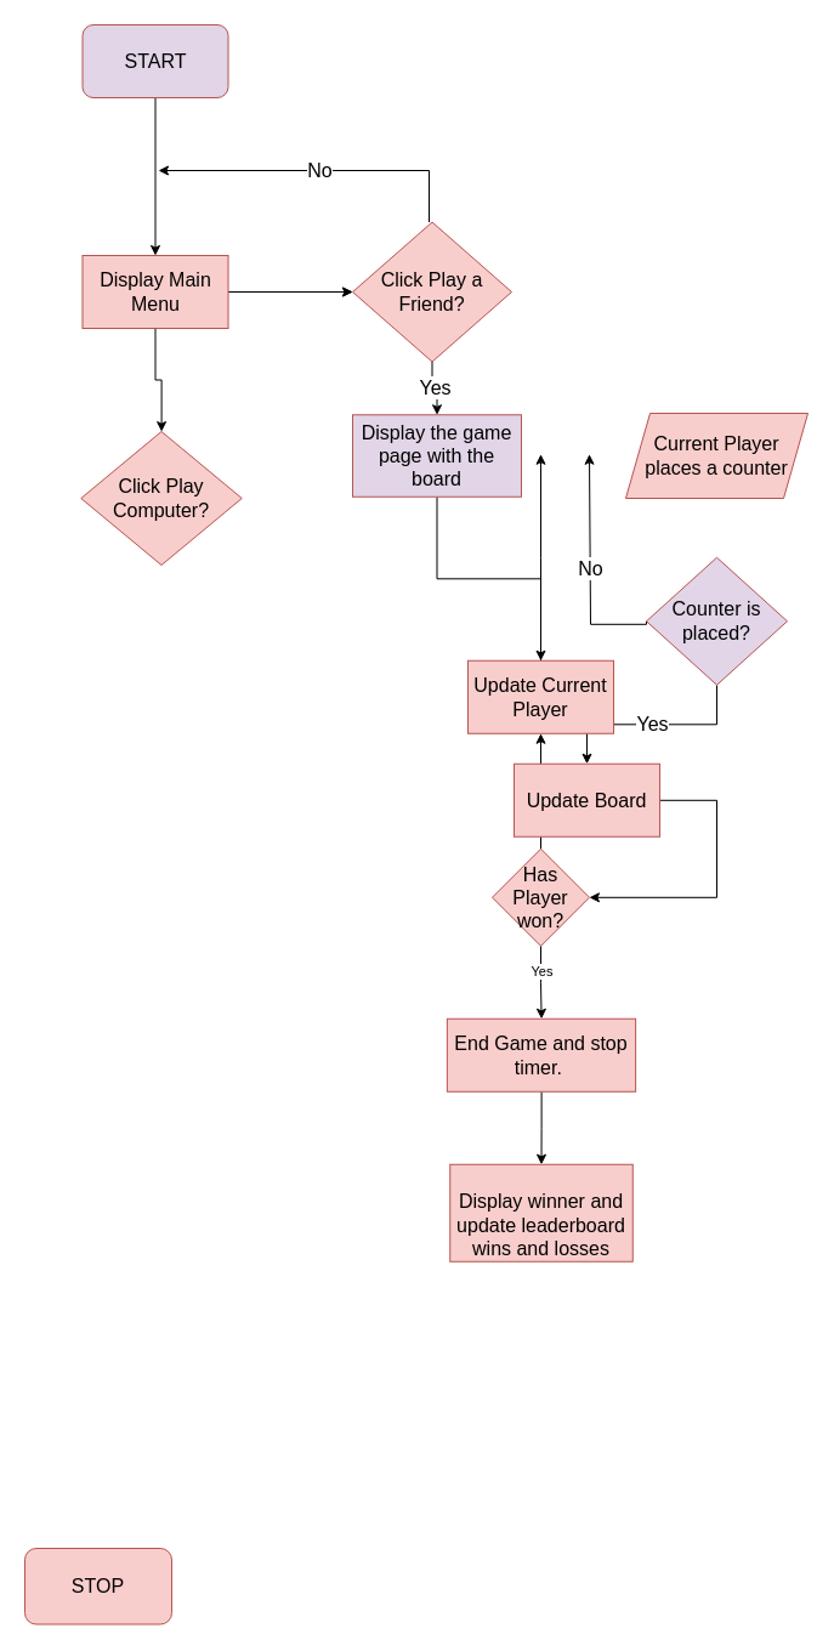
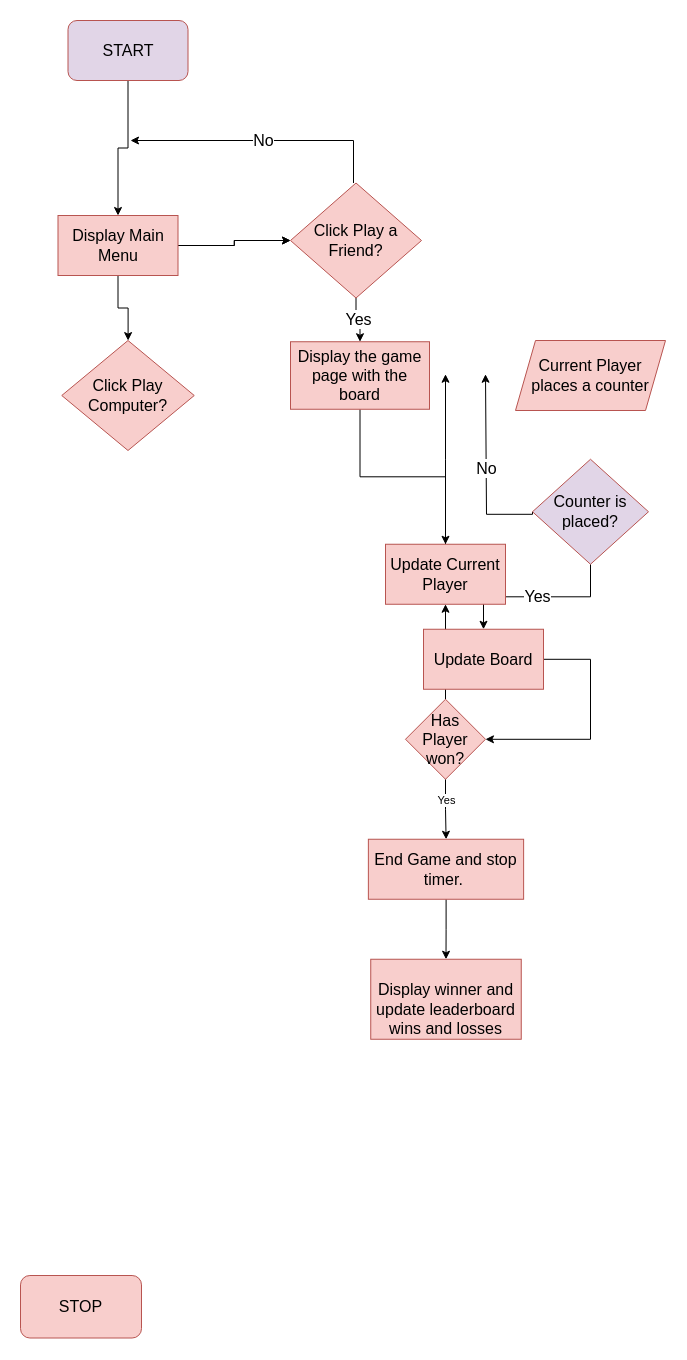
  <mxCell id="0" />
  <mxCell id="1" parent="0" />
  <mxCell id="2" value="" style="edgeStyle=orthogonalEdgeStyle;rounded=0;orthogonalLoop=1;jettySize=auto;html=1;exitX=0.5;exitY=1;exitDx=0;exitDy=0;" edge="1" parent="1" source="27" target="6"><mxGeometry relative="1" as="geometry"><mxPoint x="127.5" y="140" as="sourcePoint" /></mxGeometry></mxCell>
  <mxCell id="3" value="" style="edgeStyle=orthogonalEdgeStyle;rounded=0;orthogonalLoop=1;jettySize=auto;html=1;" edge="1" parent="1" source="6" target="9"><mxGeometry relative="1" as="geometry" /></mxCell>
  <mxCell id="4" value="" style="edgeStyle=orthogonalEdgeStyle;rounded=0;orthogonalLoop=1;jettySize=auto;html=1;" edge="1" parent="1" source="6" target="9"><mxGeometry relative="1" as="geometry" /></mxCell>
  <mxCell id="5" value="" style="edgeStyle=orthogonalEdgeStyle;rounded=0;orthogonalLoop=1;jettySize=auto;html=1;" edge="1" parent="1" source="6" target="29"><mxGeometry relative="1" as="geometry" /></mxCell>
- <mxCell id="6" value="Display Main Menu" style="whiteSpace=wrap;html=1;fillColor=#f8cecc;strokeColor=#b85450;fontSize=16;" vertex="1" parent="1"><mxGeometry x="67.5" y="210" width="120" height="60" as="geometry" /></mxCell>
+ <mxCell id="6" value="Display Main Menu" style="whiteSpace=wrap;html=1;fillColor=#f8cecc;strokeColor=#b85450;fontSize=16;" vertex="1" parent="1"><mxGeometry x="57.5" y="215" width="120" height="60" as="geometry" /></mxCell>
  <mxCell id="7" value="Yes" style="edgeStyle=orthogonalEdgeStyle;rounded=0;orthogonalLoop=1;jettySize=auto;html=1;fontSize=16;" edge="1" parent="1" source="9" target="11"><mxGeometry relative="1" as="geometry" /></mxCell>
  <mxCell id="8" value="No" style="edgeStyle=orthogonalEdgeStyle;rounded=0;orthogonalLoop=1;jettySize=auto;html=1;exitX=0.5;exitY=0;exitDx=0;exitDy=0;fontSize=16;" edge="1" parent="1"><mxGeometry relative="1" as="geometry"><mxPoint x="130" y="140" as="targetPoint" /><mxPoint x="353" y="182.5" as="sourcePoint" /><Array as="points"><mxPoint x="353" y="140" /></Array></mxGeometry></mxCell>
  <mxCell id="9" value="Click Play a Friend?" style="rhombus;whiteSpace=wrap;html=1;fillColor=#f8cecc;strokeColor=#b85450;fontSize=16;" vertex="1" parent="1"><mxGeometry x="290" y="182.5" width="131" height="115" as="geometry" /></mxCell>
  <mxCell id="10" value="" style="edgeStyle=orthogonalEdgeStyle;rounded=0;orthogonalLoop=1;jettySize=auto;html=1;" edge="1" parent="1" source="11" target="21"><mxGeometry relative="1" as="geometry" /></mxCell>
- <mxCell id="11" value="Display the game page with the board" style="whiteSpace=wrap;html=1;fillColor=#e1d5e7;strokeColor=#b85450;fontSize=16;" vertex="1" parent="1"><mxGeometry x="290" y="341.25" width="139" height="67.5" as="geometry" /></mxCell>
+ <mxCell id="11" value="Display the game page with the board" style="whiteSpace=wrap;html=1;fillColor=#f8cecc;strokeColor=#b85450;fontSize=16;" vertex="1" parent="1"><mxGeometry x="290" y="341.25" width="139" height="67.5" as="geometry" /></mxCell>
  <mxCell id="12" value="Current Player places a counter" style="shape=parallelogram;perimeter=parallelogramPerimeter;whiteSpace=wrap;html=1;fixedSize=1;fillColor=#f8cecc;strokeColor=#b85450;fontSize=16;" vertex="1" parent="1"><mxGeometry x="515" y="340" width="150" height="70" as="geometry" /></mxCell>
  <mxCell id="13" value="No" style="edgeStyle=orthogonalEdgeStyle;rounded=0;orthogonalLoop=1;jettySize=auto;html=1;exitX=0;exitY=0.5;exitDx=0;exitDy=0;fontSize=16;" edge="1" parent="1" source="15"><mxGeometry relative="1" as="geometry"><mxPoint x="485" y="373.75" as="targetPoint" /><mxPoint x="520" y="513.75" as="sourcePoint" /><Array as="points"><mxPoint x="486" y="513.75" /></Array></mxGeometry></mxCell>
  <mxCell id="14" value="Yes" style="edgeStyle=orthogonalEdgeStyle;rounded=0;orthogonalLoop=1;jettySize=auto;html=1;fontSize=16;" edge="1" parent="1" source="15" target="23"><mxGeometry x="-0.005" relative="1" as="geometry"><mxPoint as="offset" /></mxGeometry></mxCell>
  <mxCell id="15" value="Counter is placed?" style="rhombus;whiteSpace=wrap;html=1;fillColor=#e1d5e7;strokeColor=#b85450;fontSize=16;" vertex="1" parent="1"><mxGeometry x="532" y="458.75" width="116" height="105" as="geometry" /></mxCell>
  <mxCell id="16" value="No" style="edgeStyle=orthogonalEdgeStyle;rounded=0;orthogonalLoop=1;jettySize=auto;html=1;fontSize=16;" edge="1" parent="1" source="19" target="21"><mxGeometry relative="1" as="geometry" /></mxCell>
  <mxCell id="17" value="" style="edgeStyle=orthogonalEdgeStyle;rounded=0;orthogonalLoop=1;jettySize=auto;html=1;fontSize=16;" edge="1" parent="1" source="19" target="25"><mxGeometry relative="1" as="geometry" /></mxCell>
  <mxCell id="18" value="Yes" style="edgeLabel;html=1;align=center;verticalAlign=middle;resizable=0;points=[];" connectable="0" vertex="1" parent="17"><mxGeometry x="-0.614" y="3" relative="1" as="geometry"><mxPoint x="-3" y="9" as="offset" /></mxGeometry></mxCell>
  <mxCell id="19" value="Has Player won?" style="rhombus;whiteSpace=wrap;html=1;fillColor=#f8cecc;strokeColor=#b85450;fontSize=16;" vertex="1" parent="1"><mxGeometry x="405" y="698.75" width="80" height="80" as="geometry" /></mxCell>
  <mxCell id="20" style="edgeStyle=orthogonalEdgeStyle;rounded=0;orthogonalLoop=1;jettySize=auto;html=1;" edge="1" parent="1" source="21"><mxGeometry relative="1" as="geometry"><mxPoint x="445" y="373.75" as="targetPoint" /></mxGeometry></mxCell>
  <mxCell id="21" value="Update Current Player" style="whiteSpace=wrap;html=1;fillColor=#f8cecc;strokeColor=#b85450;fontSize=16;" vertex="1" parent="1"><mxGeometry x="385" y="543.75" width="120" height="60" as="geometry" /></mxCell>
  <mxCell id="22" style="edgeStyle=orthogonalEdgeStyle;rounded=0;orthogonalLoop=1;jettySize=auto;html=1;" edge="1" parent="1" source="23" target="19"><mxGeometry relative="1" as="geometry"><Array as="points"><mxPoint x="590" y="738.75" /></Array></mxGeometry></mxCell>
  <mxCell id="23" value="Update Board" style="whiteSpace=wrap;html=1;fillColor=#f8cecc;strokeColor=#b85450;fontSize=16;" vertex="1" parent="1"><mxGeometry x="423" y="628.75" width="120" height="60" as="geometry" /></mxCell>
  <mxCell id="24" value="" style="edgeStyle=orthogonalEdgeStyle;rounded=0;orthogonalLoop=1;jettySize=auto;html=1;" edge="1" parent="1" source="25" target="28"><mxGeometry relative="1" as="geometry" /></mxCell>
  <mxCell id="25" value="End Game and stop timer.&amp;nbsp;" style="whiteSpace=wrap;html=1;fillColor=#f8cecc;strokeColor=#b85450;fontSize=16;" vertex="1" parent="1"><mxGeometry x="367.87" y="838.75" width="155.25" height="60" as="geometry" /></mxCell>
  <mxCell id="26" value="STOP" style="rounded=1;whiteSpace=wrap;html=1;fillColor=#f8cecc;strokeColor=#b85450;fontSize=16;" vertex="1" parent="1"><mxGeometry x="20" y="1275" width="121" height="62.5" as="geometry" /></mxCell>
  <mxCell id="27" value="START" style="rounded=1;whiteSpace=wrap;html=1;fillColor=#e1d5e7;strokeColor=#b85450;fontSize=16;" vertex="1" parent="1"><mxGeometry x="67.5" y="20" width="120" height="60" as="geometry" /></mxCell>
  <mxCell id="28" value="&lt;br&gt;Display winner and update leaderboard wins and losses" style="whiteSpace=wrap;html=1;fontSize=16;fillColor=#f8cecc;strokeColor=#b85450;" vertex="1" parent="1"><mxGeometry x="370.24" y="958.75" width="150.51" height="80" as="geometry" /></mxCell>
- <mxCell id="29" value="Click Play Computer?" style="rhombus;whiteSpace=wrap;html=1;fontSize=16;fillColor=#f8cecc;strokeColor=#b85450;" vertex="1" parent="1"><mxGeometry x="66.25" y="355" width="132.5" height="110" as="geometry" /></mxCell>
+ <mxCell id="29" value="Click Play Computer?" style="rhombus;whiteSpace=wrap;html=1;fontSize=16;fillColor=#f8cecc;strokeColor=#b85450;" vertex="1" parent="1"><mxGeometry x="61.25" y="340" width="132.5" height="110" as="geometry" /></mxCell>
